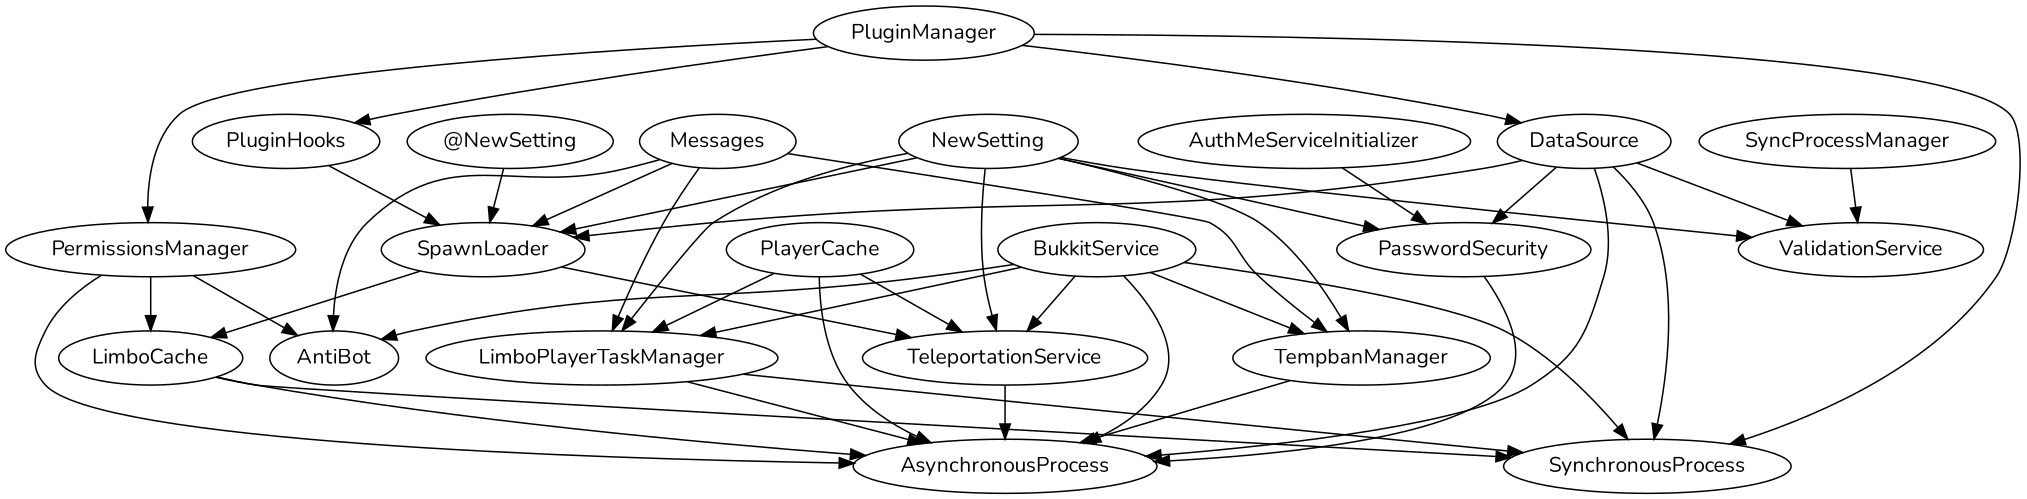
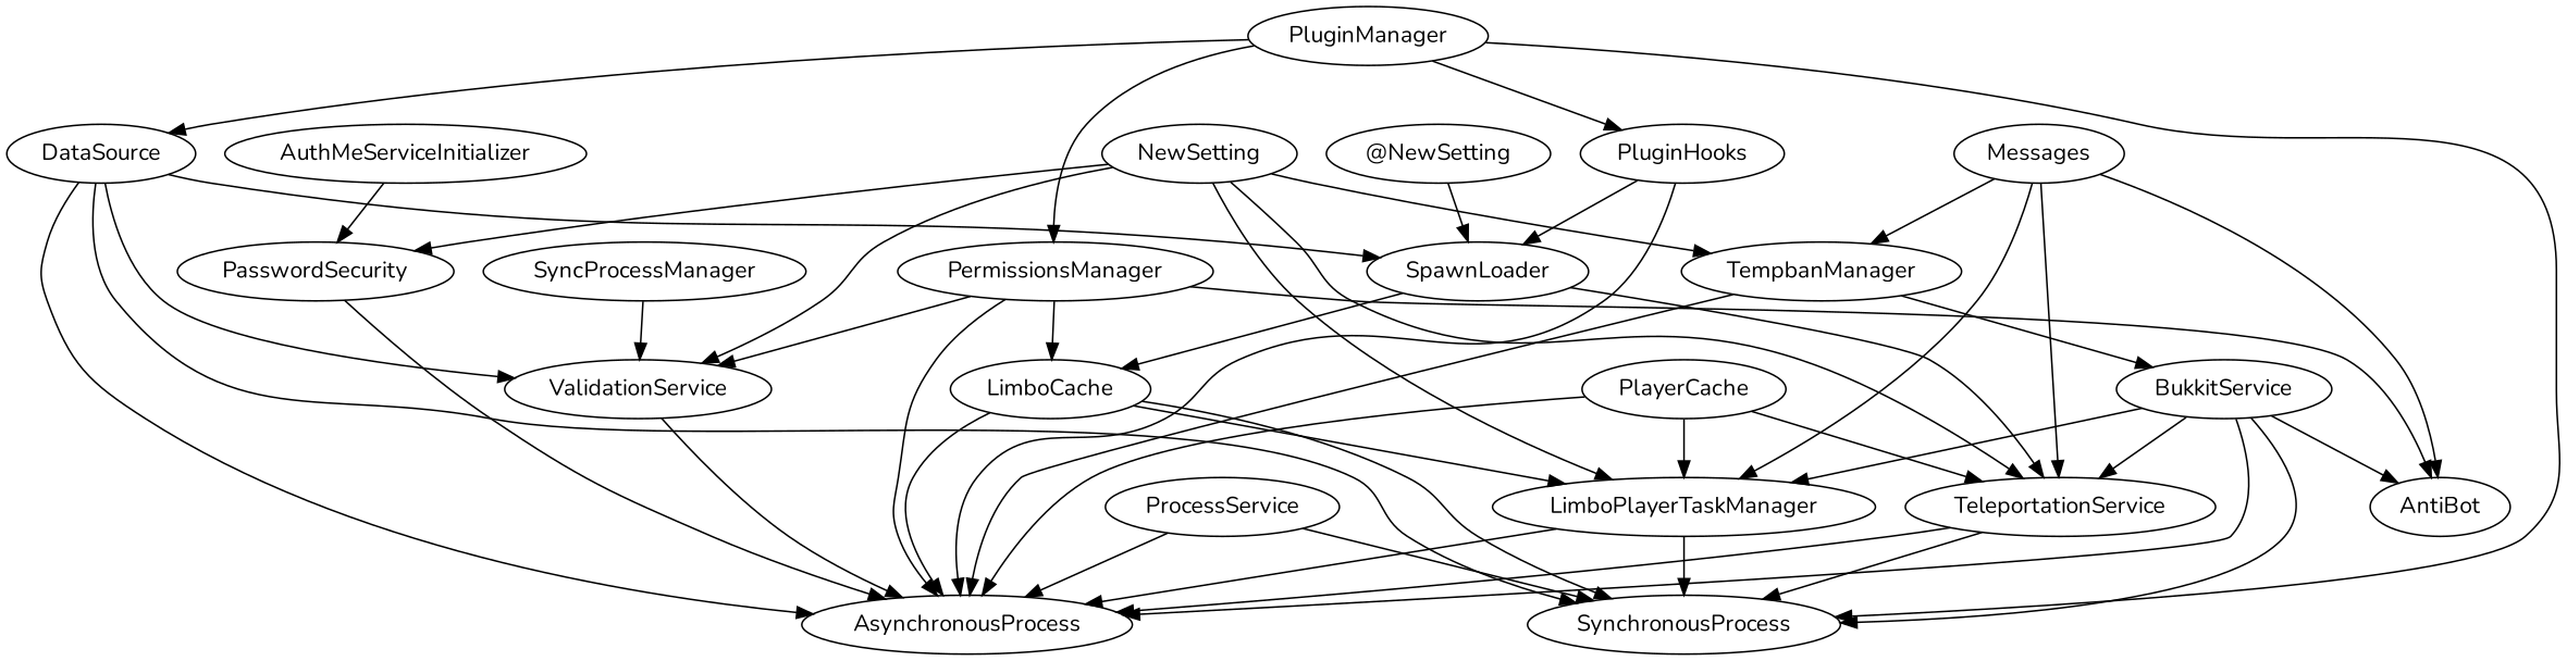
  digraph {
    fontname=Nunito
    node [fontname=Nunito]
    edge [fontname=Nunito]
    PermissionsManager
    ValidationService
    AntiBot
    LimboCache
    AsynchronousProcess
    LimboPlayerTaskManager
    SynchronousProcess
    NewSetting
    TeleportationService
    SpawnLoader
    TempbanManager
    PasswordSecurity
    DataSource
    BukkitService
    Messages
    PlayerCache
    PluginManager
    PluginHooks
+   ProcessService
    AuthMeServiceInitializer
    n21 [label="@NewSetting"]
    SyncProcessManager
+   PermissionsManager -> ValidationService
    PermissionsManager -> AntiBot
    PermissionsManager -> LimboCache
    PermissionsManager -> AsynchronousProcess
+   ValidationService -> AsynchronousProcess
    LimboCache -> AsynchronousProcess
+   LimboCache -> LimboPlayerTaskManager
    LimboCache -> SynchronousProcess
    LimboPlayerTaskManager -> AsynchronousProcess
    LimboPlayerTaskManager -> SynchronousProcess
    NewSetting -> ValidationService
    NewSetting -> LimboPlayerTaskManager
    NewSetting -> TeleportationService
-   NewSetting -> SpawnLoader
    NewSetting -> TempbanManager
    NewSetting -> PasswordSecurity
    TeleportationService -> AsynchronousProcess
+   TeleportationService -> SynchronousProcess
    SpawnLoader -> LimboCache
    SpawnLoader -> TeleportationService
    TempbanManager -> AsynchronousProcess
    PasswordSecurity -> AsynchronousProcess
    DataSource -> ValidationService
    DataSource -> AsynchronousProcess
    DataSource -> SynchronousProcess
    DataSource -> SpawnLoader
-   DataSource -> PasswordSecurity
    BukkitService -> AntiBot
    BukkitService -> AsynchronousProcess
    BukkitService -> LimboPlayerTaskManager
    BukkitService -> SynchronousProcess
    BukkitService -> TeleportationService
-   BukkitService -> TempbanManager
+   TempbanManager -> BukkitService
    Messages -> AntiBot
    Messages -> LimboPlayerTaskManager
-   Messages -> SpawnLoader
+   Messages -> TeleportationService
    Messages -> TempbanManager
    PlayerCache -> AsynchronousProcess
    PlayerCache -> LimboPlayerTaskManager
    PlayerCache -> TeleportationService
    PluginManager -> PermissionsManager
    PluginManager -> SynchronousProcess
    PluginManager -> DataSource
    PluginManager -> PluginHooks
+   PluginHooks -> AsynchronousProcess
    PluginHooks -> SpawnLoader
+   ProcessService -> AsynchronousProcess
+   ProcessService -> SynchronousProcess
    AuthMeServiceInitializer -> PasswordSecurity
    n21 -> SpawnLoader
    SyncProcessManager -> ValidationService
  }
